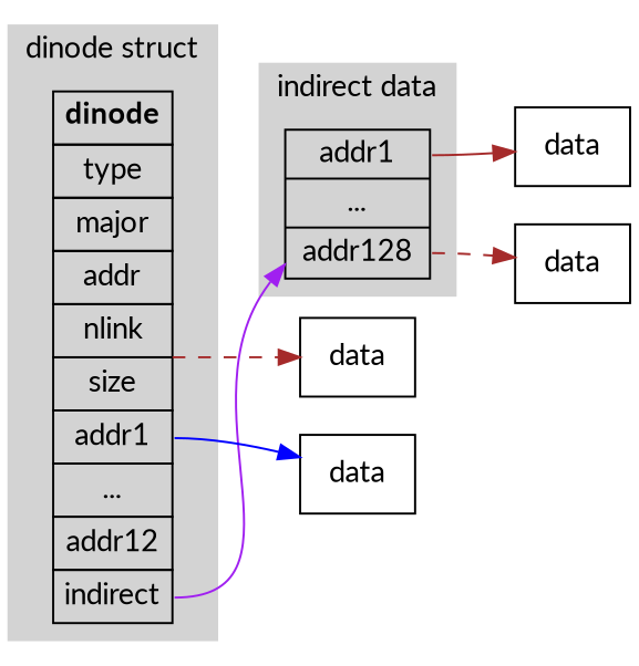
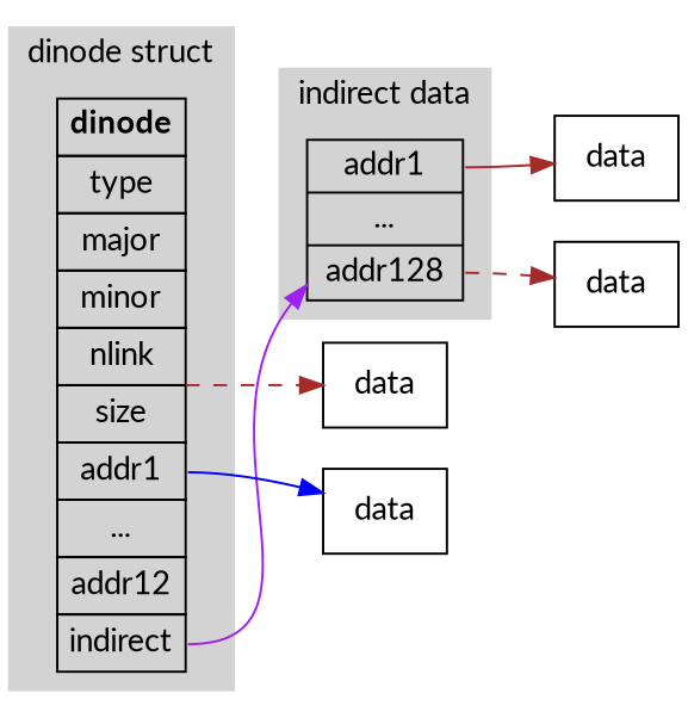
  digraph {
    fontname=Lato
    rankdir=LR
    node [fontname=Lato shape=record]
    edge [fontname=Lato tailport=f1 color=brown style=solid]
-   n1 [label=<         <table border="0" cellborder="1" cellspacing="0" cellpadding="4">           <tr><td><b>dinode</b></td></tr>           <tr><td>type</td></tr>           <tr><td>major</td></tr>           <tr><td>addr</td></tr>           <tr><td>nlink</td></tr>           <tr><td>size</td></tr>           <tr><td port="f1">addr1</td></tr>           <tr><td>...</td></tr>           <tr><td port="f1">addr12</td></tr>           <tr><td port="f3">indirect</td></tr>         </table>       > shape=plain]
+   n1 [label=<         <table border="0" cellborder="1" cellspacing="0" cellpadding="4">           <tr><td><b>dinode</b></td></tr>           <tr><td>type</td></tr>           <tr><td>major</td></tr>           <tr><td>minor</td></tr>           <tr><td>nlink</td></tr>           <tr><td>size</td></tr>           <tr><td port="f1">addr1</td></tr>           <tr><td>...</td></tr>           <tr><td port="f1">addr12</td></tr>           <tr><td port="f3">indirect</td></tr>         </table>       > shape=plain]
    n2 [label="<f1>addr1|...|<f2>addr128"]
    n3 [label=data]
    n4 [label=data]
    n5 [label=data]
    n6 [label=data]
    subgraph cluster_1 {
      color=lightgray
      label="dinode struct"
      style=filled
      n1
    }
    subgraph cluster_2 {
      color=lightgray
      label="indirect data"
      style=filled
      n2
    }
    n1 -> n2 [tailport=f3 color=purple]
    n1 -> n3 [color=blue]
    n1 -> n4 [tailport=f2 style=dashed]
    n2 -> n5
    n2 -> n6 [tailport=f2 style=dashed]
  }
